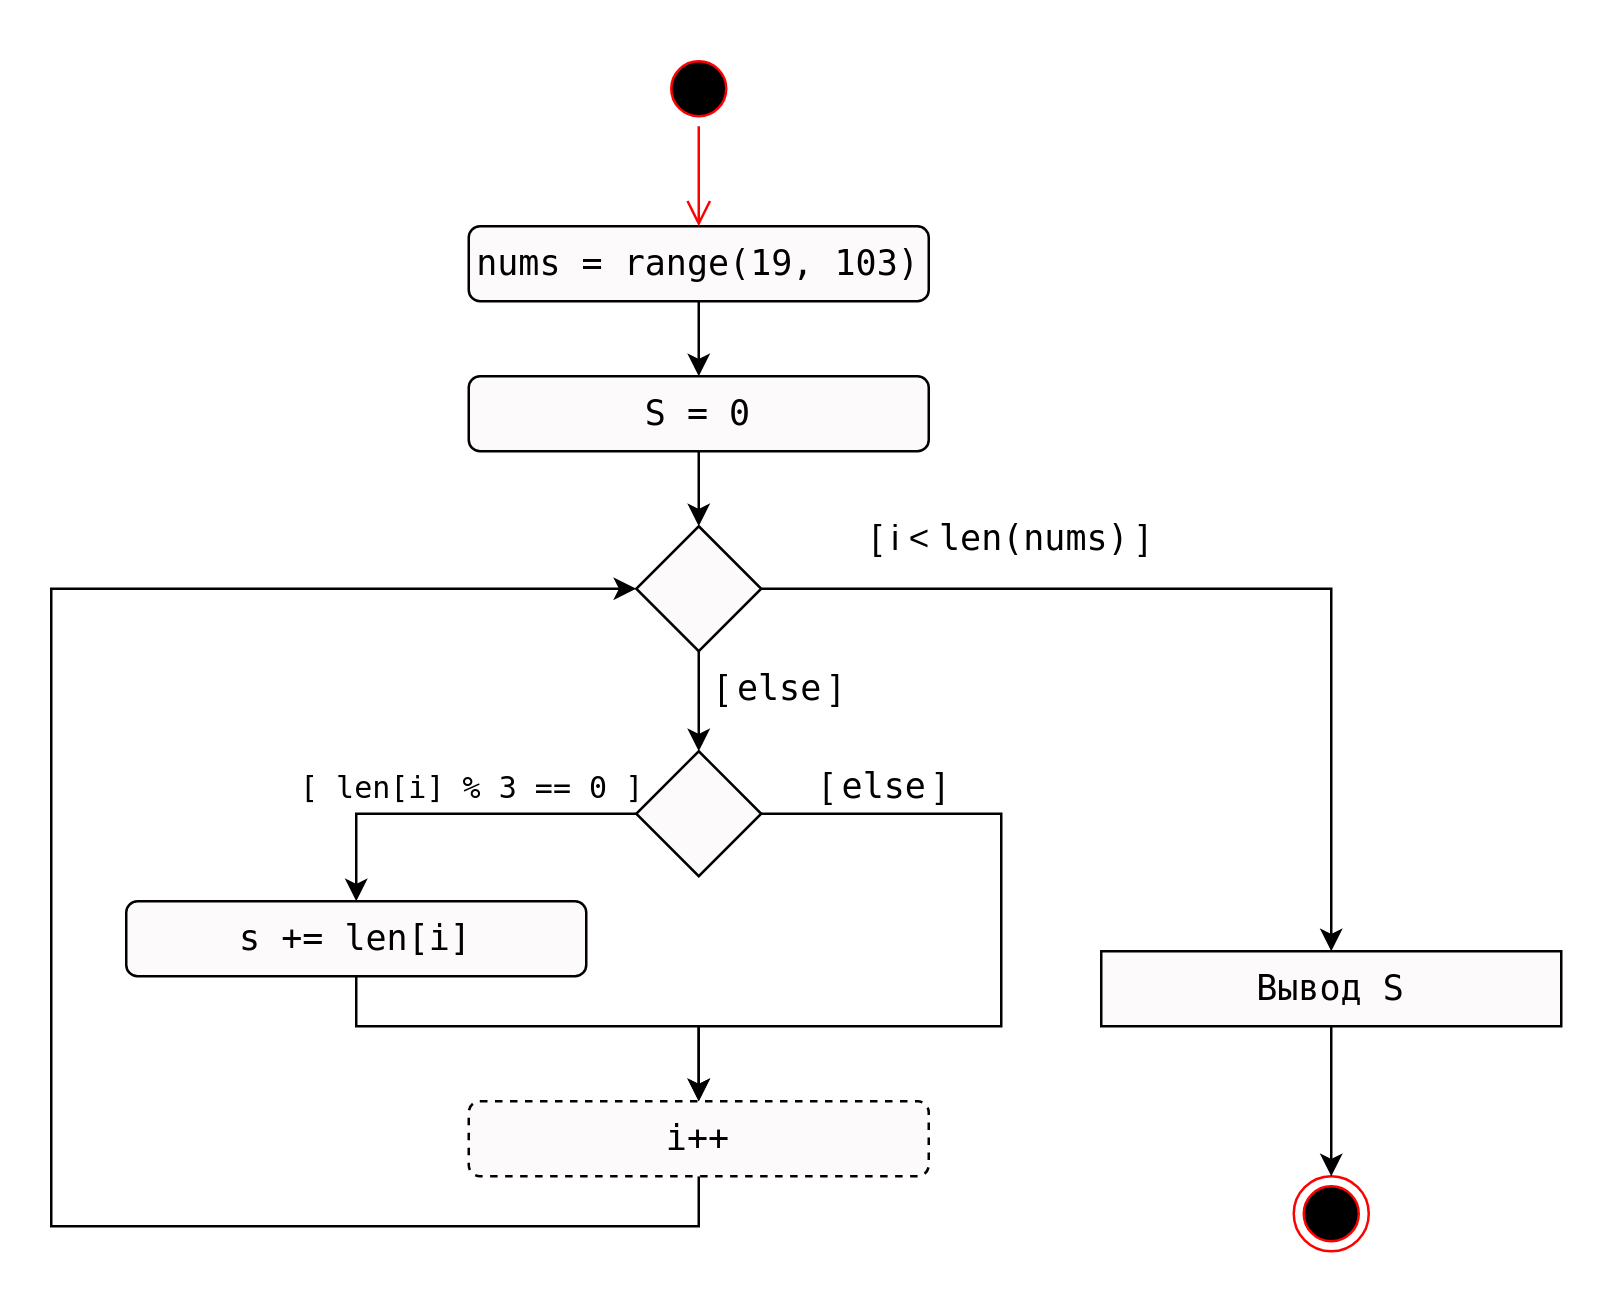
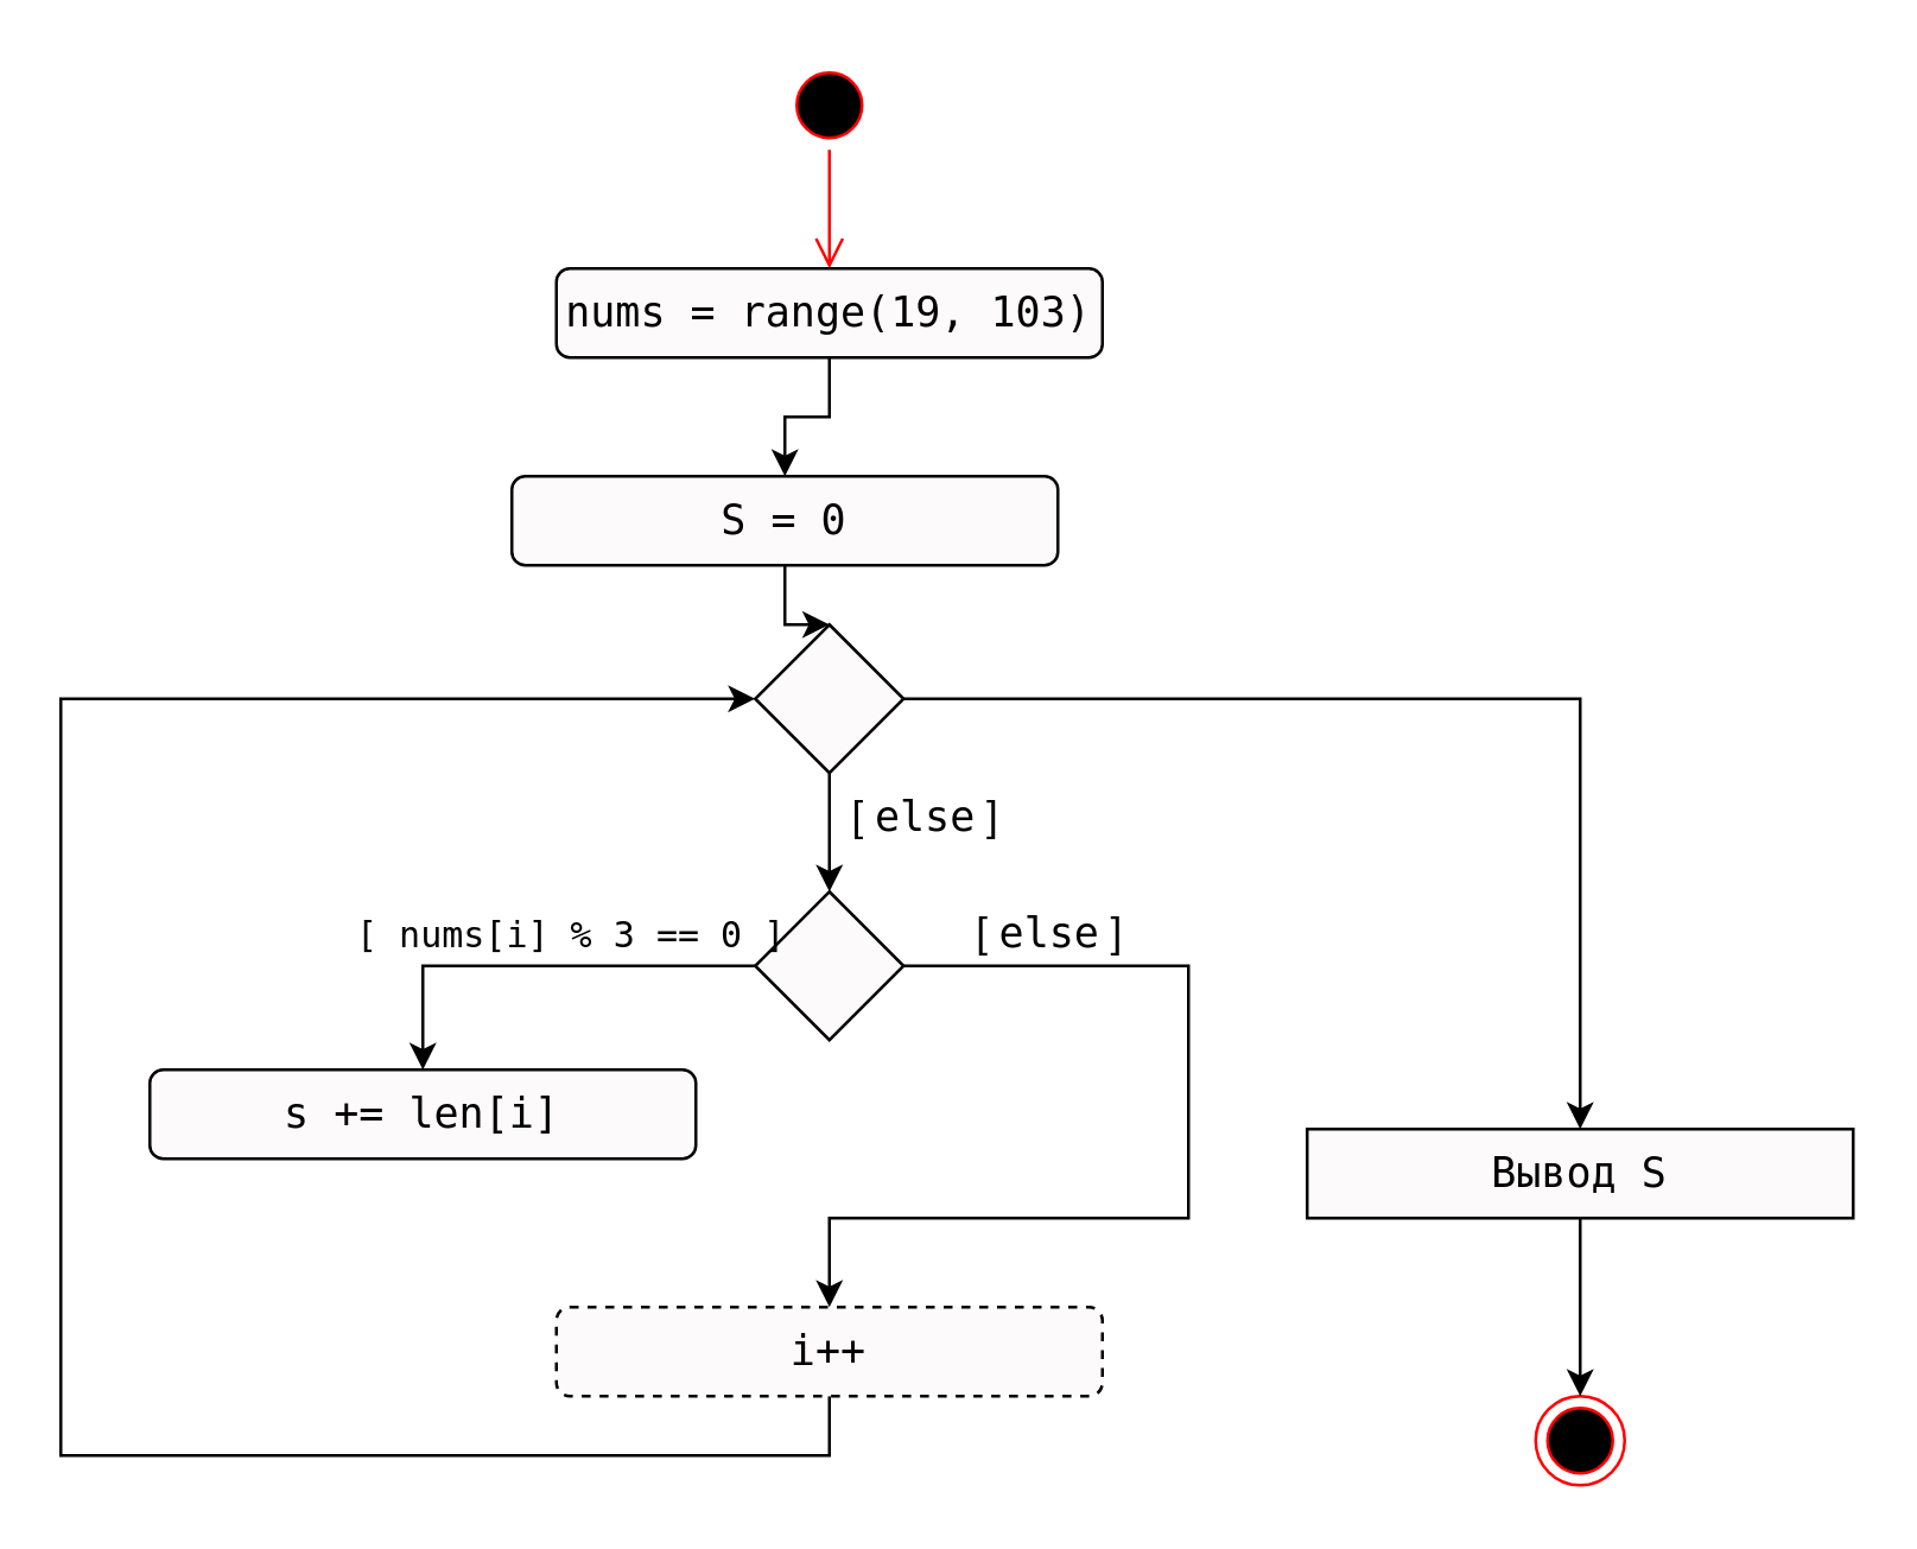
  <mxCell id="0" />
  <mxCell id="1" parent="0" />
  <mxCell id="2" value="" style="ellipse;html=1;shape=startState;fillColor=#000000;strokeColor=#ff0000;" vertex="1" parent="1"><mxGeometry x="264" y="20" width="30" height="30" as="geometry" /></mxCell>
  <mxCell id="3" value="" style="edgeStyle=orthogonalEdgeStyle;html=1;verticalAlign=bottom;endArrow=open;endSize=8;strokeColor=#ff0000;entryX=0.5;entryY=0;entryDx=0;entryDy=0;" edge="1" source="2" parent="1" target="6"><mxGeometry relative="1" as="geometry"><mxPoint x="279" y="110" as="targetPoint" /></mxGeometry></mxCell>
  <mxCell id="4" value="" style="ellipse;html=1;shape=endState;fillColor=#000000;strokeColor=#ff0000;" vertex="1" parent="1"><mxGeometry x="517" y="470" width="30" height="30" as="geometry" /></mxCell>
  <mxCell id="5" style="edgeStyle=orthogonalEdgeStyle;rounded=0;orthogonalLoop=1;jettySize=auto;html=1;exitX=0.5;exitY=1;exitDx=0;exitDy=0;fontColor=#000000;" edge="1" parent="1" source="6" target="8"><mxGeometry relative="1" as="geometry" /></mxCell>
  <mxCell id="6" value="&lt;pre style=&quot;font-family: &amp;#34;jetbrains mono&amp;#34; , monospace&quot;&gt;nums = &lt;span&gt;range&lt;/span&gt;(&lt;span&gt;19&lt;/span&gt;&lt;span&gt;, &lt;/span&gt;&lt;span&gt;103&lt;/span&gt;)&lt;br&gt;&lt;/pre&gt;" style="rounded=1;whiteSpace=wrap;html=1;fillColor=#FCFAFA;fontSize=14;labelBackgroundColor=none;" vertex="1" parent="1"><mxGeometry x="187" y="90" width="184" height="30" as="geometry" /></mxCell>
  <mxCell id="7" style="edgeStyle=orthogonalEdgeStyle;rounded=0;orthogonalLoop=1;jettySize=auto;html=1;exitX=0.5;exitY=1;exitDx=0;exitDy=0;fontColor=#000000;" edge="1" parent="1" source="8" target="14"><mxGeometry relative="1" as="geometry" /></mxCell>
- <mxCell id="8" value="&lt;pre style=&quot;font-family: &amp;#34;jetbrains mono&amp;#34; , monospace&quot;&gt;S = 0&lt;/pre&gt;" style="rounded=1;whiteSpace=wrap;html=1;fillColor=#FCFAFA;fontSize=14;labelBackgroundColor=none;" vertex="1" parent="1"><mxGeometry x="187" y="150" width="184" height="30" as="geometry" /></mxCell>
+ <mxCell id="8" value="&lt;pre style=&quot;font-family: &amp;#34;jetbrains mono&amp;#34; , monospace&quot;&gt;S = 0&lt;/pre&gt;" style="rounded=1;whiteSpace=wrap;html=1;fillColor=#FCFAFA;fontSize=14;labelBackgroundColor=none;" vertex="1" parent="1"><mxGeometry x="172" y="160" width="184" height="30" as="geometry" /></mxCell>
  <mxCell id="9" style="edgeStyle=orthogonalEdgeStyle;rounded=0;orthogonalLoop=1;jettySize=auto;html=1;exitX=0;exitY=0.5;exitDx=0;exitDy=0;entryX=0.5;entryY=0;entryDx=0;entryDy=0;fontColor=#000000;" edge="1" parent="1" source="11" target="16"><mxGeometry relative="1" as="geometry" /></mxCell>
  <mxCell id="10" style="edgeStyle=orthogonalEdgeStyle;rounded=0;orthogonalLoop=1;jettySize=auto;html=1;exitX=1;exitY=0.5;exitDx=0;exitDy=0;fontColor=#000000;entryX=0.5;entryY=0;entryDx=0;entryDy=0;" edge="1" parent="1" source="11" target="24"><mxGeometry relative="1" as="geometry"><Array as="points"><mxPoint x="400" y="325" /><mxPoint x="400" y="410" /><mxPoint x="279" y="410" /></Array></mxGeometry></mxCell>
  <mxCell id="11" value="" style="rhombus;whiteSpace=wrap;html=1;fillColor=#FCFAFA;" vertex="1" parent="1"><mxGeometry x="254" y="300" width="50" height="50" as="geometry" /></mxCell>
  <mxCell id="12" style="edgeStyle=orthogonalEdgeStyle;rounded=0;orthogonalLoop=1;jettySize=auto;html=1;exitX=0.5;exitY=1;exitDx=0;exitDy=0;entryX=0.5;entryY=0;entryDx=0;entryDy=0;fontColor=#000000;" edge="1" parent="1" source="14" target="11"><mxGeometry relative="1" as="geometry" /></mxCell>
  <mxCell id="13" style="edgeStyle=orthogonalEdgeStyle;rounded=0;orthogonalLoop=1;jettySize=auto;html=1;exitX=1;exitY=0.5;exitDx=0;exitDy=0;fontColor=#000000;" edge="1" parent="1" source="14" target="22"><mxGeometry relative="1" as="geometry" /></mxCell>
  <mxCell id="14" value="" style="rhombus;whiteSpace=wrap;html=1;fillColor=#FCFAFA;" vertex="1" parent="1"><mxGeometry x="254" y="210" width="50" height="50" as="geometry" /></mxCell>
- <mxCell id="15" style="edgeStyle=orthogonalEdgeStyle;rounded=0;orthogonalLoop=1;jettySize=auto;html=1;exitX=0.5;exitY=1;exitDx=0;exitDy=0;fontColor=#000000;" edge="1" parent="1" source="16" target="24"><mxGeometry relative="1" as="geometry"><Array as="points"><mxPoint x="142" y="410" /><mxPoint x="279" y="410" /></Array></mxGeometry></mxCell>
  <mxCell id="16" value="&lt;pre style=&quot;font-family: &amp;quot;jetbrains mono&amp;quot; , monospace&quot;&gt;&lt;pre style=&quot;font-family: &amp;quot;jetbrains mono&amp;quot;, monospace;&quot;&gt;s += len[i]&lt;/pre&gt;&lt;/pre&gt;" style="rounded=1;whiteSpace=wrap;html=1;fillColor=#FCFAFA;fontSize=14;labelBackgroundColor=none;" vertex="1" parent="1"><mxGeometry x="50" y="360" width="184" height="30" as="geometry" /></mxCell>
- <mxCell id="17" value="[ i &amp;lt;&amp;nbsp;&lt;span style=&quot;font-family: &amp;#34;jetbrains mono&amp;#34; , monospace&quot;&gt;len&lt;/span&gt;&lt;span style=&quot;font-family: &amp;#34;jetbrains mono&amp;#34; , monospace&quot;&gt;(nums)&lt;/span&gt;&lt;span&gt;&amp;nbsp;]&lt;/span&gt;" style="text;whiteSpace=wrap;html=1;fontSize=14;align=center;labelBackgroundColor=none;" vertex="1" parent="1"><mxGeometry x="341" y="200" width="126" height="30" as="geometry" /></mxCell>
  <mxCell id="18" value="[&amp;nbsp;&lt;font face=&quot;jetbrains mono, monospace&quot;&gt;else&lt;/font&gt;&lt;span&gt;&amp;nbsp;]&lt;/span&gt;" style="text;whiteSpace=wrap;html=1;fontSize=14;align=left;labelBackgroundColor=none;" vertex="1" parent="1"><mxGeometry x="285" y="260" width="56" height="30" as="geometry" /></mxCell>
  <mxCell id="19" value="[&amp;nbsp;&lt;font face=&quot;jetbrains mono, monospace&quot;&gt;else&lt;/font&gt;&lt;span&gt;&amp;nbsp;]&lt;/span&gt;" style="text;whiteSpace=wrap;html=1;fontSize=14;align=center;labelBackgroundColor=none;" vertex="1" parent="1"><mxGeometry x="319" y="299" width="69" height="30" as="geometry" /></mxCell>
- <mxCell id="20" value="&lt;pre style=&quot;font-family: &amp;quot;jetbrains mono&amp;quot;, monospace;&quot;&gt;[ len[i] % &lt;span&gt;3 &lt;/span&gt;== &lt;span&gt;0 ]&lt;/span&gt;&lt;/pre&gt;" style="text;whiteSpace=wrap;html=1;labelBackgroundColor=none;verticalAlign=middle;align=left;" vertex="1" parent="1"><mxGeometry x="118" y="300" width="140" height="30" as="geometry" /></mxCell>
+ <mxCell id="20" value="&lt;pre style=&quot;font-family: &amp;quot;jetbrains mono&amp;quot;, monospace;&quot;&gt;[ nums[i] % &lt;span&gt;3 &lt;/span&gt;== &lt;span&gt;0 ]&lt;/span&gt;&lt;/pre&gt;" style="text;whiteSpace=wrap;html=1;labelBackgroundColor=none;verticalAlign=middle;align=left;" vertex="1" parent="1"><mxGeometry x="118" y="300" width="140" height="30" as="geometry" /></mxCell>
  <mxCell id="21" style="edgeStyle=orthogonalEdgeStyle;rounded=0;orthogonalLoop=1;jettySize=auto;html=1;exitX=0.5;exitY=1;exitDx=0;exitDy=0;entryX=0.5;entryY=0;entryDx=0;entryDy=0;fontColor=#000000;" edge="1" parent="1" source="22" target="4"><mxGeometry relative="1" as="geometry" /></mxCell>
  <mxCell id="22" value="&lt;pre style=&quot;font-family: &amp;#34;jetbrains mono&amp;#34; , monospace&quot;&gt;Вывод S&lt;/pre&gt;" style="whiteSpace=wrap;html=1;fillColor=#FCFAFA;fontSize=14;labelBackgroundColor=none;rounded=0;" vertex="1" parent="1"><mxGeometry x="440" y="380" width="184" height="30" as="geometry" /></mxCell>
  <mxCell id="23" style="edgeStyle=orthogonalEdgeStyle;rounded=0;orthogonalLoop=1;jettySize=auto;html=1;exitX=0.5;exitY=1;exitDx=0;exitDy=0;entryX=0;entryY=0.5;entryDx=0;entryDy=0;fontColor=#000000;" edge="1" parent="1" source="24" target="14"><mxGeometry relative="1" as="geometry"><Array as="points"><mxPoint x="279" y="490" /><mxPoint x="20" y="490" /><mxPoint x="20" y="235" /></Array></mxGeometry></mxCell>
  <mxCell id="24" value="&lt;pre style=&quot;font-family: &amp;#34;jetbrains mono&amp;#34; , monospace&quot;&gt;i++&lt;/pre&gt;" style="rounded=1;whiteSpace=wrap;html=1;fillColor=#FCFAFA;fontSize=14;labelBackgroundColor=none;dashed=1;" vertex="1" parent="1"><mxGeometry x="187" y="440" width="184" height="30" as="geometry" /></mxCell>
